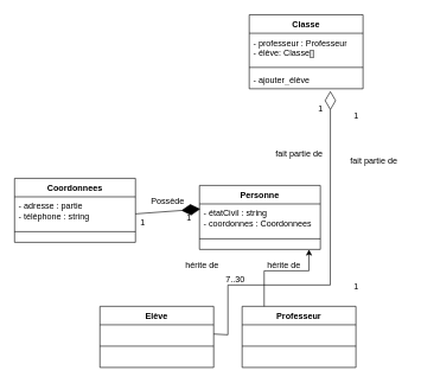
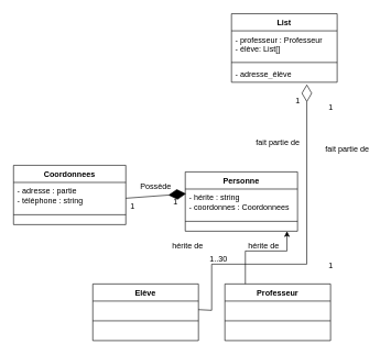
  <mxCell id="0" />
  <mxCell id="1" parent="0" />
  <mxCell id="2" value="Personne" style="swimlane;fontStyle=1;align=center;verticalAlign=top;childLayout=stackLayout;horizontal=1;startSize=26;horizontalStack=0;resizeParent=1;resizeParentMax=0;resizeLast=0;collapsible=1;marginBottom=0;whiteSpace=wrap;html=1;" vertex="1" parent="1"><mxGeometry x="280" y="260" width="170" height="90" as="geometry" /></mxCell>
- <mxCell id="3" value="- étatCivil : string&lt;div&gt;- coordonnes : Coordonnees&lt;/div&gt;&lt;div&gt;&lt;br&gt;&lt;/div&gt;" style="text;strokeColor=none;fillColor=none;align=left;verticalAlign=top;spacingLeft=4;spacingRight=4;overflow=hidden;rotatable=0;points=[[0,0.5],[1,0.5]];portConstraint=eastwest;whiteSpace=wrap;html=1;" vertex="1" parent="2"><mxGeometry y="26" width="170" height="34" as="geometry" /></mxCell>
+ <mxCell id="3" value="- hérite : string&lt;div&gt;- coordonnes : Coordonnees&lt;/div&gt;&lt;div&gt;&lt;br&gt;&lt;/div&gt;" style="text;strokeColor=none;fillColor=none;align=left;verticalAlign=top;spacingLeft=4;spacingRight=4;overflow=hidden;rotatable=0;points=[[0,0.5],[1,0.5]];portConstraint=eastwest;whiteSpace=wrap;html=1;" vertex="1" parent="2"><mxGeometry y="26" width="170" height="34" as="geometry" /></mxCell>
  <mxCell id="4" value="" style="line;strokeWidth=1;fillColor=none;align=left;verticalAlign=middle;spacingTop=-1;spacingLeft=3;spacingRight=3;rotatable=0;labelPosition=right;points=[];portConstraint=eastwest;strokeColor=inherit;" vertex="1" parent="2"><mxGeometry y="60" width="170" height="30" as="geometry" /></mxCell>
  <mxCell id="5" value="Coordonnees" style="swimlane;fontStyle=1;align=center;verticalAlign=top;childLayout=stackLayout;horizontal=1;startSize=26;horizontalStack=0;resizeParent=1;resizeParentMax=0;resizeLast=0;collapsible=1;marginBottom=0;whiteSpace=wrap;html=1;" vertex="1" parent="1"><mxGeometry y="250" width="170" height="90" as="geometry" x="20" /></mxCell>
  <mxCell id="6" value="- adresse : partie&lt;div&gt;- téléphone : string&lt;/div&gt;&lt;div&gt;&lt;br&gt;&lt;/div&gt;" style="text;strokeColor=none;fillColor=none;align=left;verticalAlign=top;spacingLeft=4;spacingRight=4;overflow=hidden;rotatable=0;points=[[0,0.5],[1,0.5]];portConstraint=eastwest;whiteSpace=wrap;html=1;" vertex="1" parent="5"><mxGeometry y="26" width="170" height="34" as="geometry" /></mxCell>
  <mxCell id="7" value="" style="line;strokeWidth=1;fillColor=none;align=left;verticalAlign=middle;spacingTop=-1;spacingLeft=3;spacingRight=3;rotatable=0;labelPosition=right;points=[];portConstraint=eastwest;strokeColor=inherit;" vertex="1" parent="5"><mxGeometry y="60" width="170" height="30" as="geometry" /></mxCell>
- <mxCell id="8" value="Classe" style="swimlane;fontStyle=1;align=center;verticalAlign=top;childLayout=stackLayout;horizontal=1;startSize=26;horizontalStack=0;resizeParent=1;resizeParentMax=0;resizeLast=0;collapsible=1;marginBottom=0;whiteSpace=wrap;html=1;" vertex="1" parent="1"><mxGeometry x="350" y="20" width="160" height="104" as="geometry" /></mxCell>
- <mxCell id="9" value="- professeur : Professeur&lt;div&gt;- élève: Classe[]&lt;/div&gt;" style="text;strokeColor=none;fillColor=none;align=left;verticalAlign=top;spacingLeft=4;spacingRight=4;overflow=hidden;rotatable=0;points=[[0,0.5],[1,0.5]];portConstraint=eastwest;whiteSpace=wrap;html=1;" vertex="1" parent="8"><mxGeometry y="26" width="160" height="44" as="geometry" /></mxCell>
+ <mxCell id="8" value="List" style="swimlane;fontStyle=1;align=center;verticalAlign=top;childLayout=stackLayout;horizontal=1;startSize=26;horizontalStack=0;resizeParent=1;resizeParentMax=0;resizeLast=0;collapsible=1;marginBottom=0;whiteSpace=wrap;html=1;" vertex="1" parent="1"><mxGeometry x="350" y="20" width="160" height="104" as="geometry" /></mxCell>
+ <mxCell id="9" value="- professeur : Professeur&lt;div&gt;- élève: List[]&lt;/div&gt;" style="text;strokeColor=none;fillColor=none;align=left;verticalAlign=top;spacingLeft=4;spacingRight=4;overflow=hidden;rotatable=0;points=[[0,0.5],[1,0.5]];portConstraint=eastwest;whiteSpace=wrap;html=1;" vertex="1" parent="8"><mxGeometry y="26" width="160" height="44" as="geometry" /></mxCell>
  <mxCell id="10" value="" style="line;strokeWidth=1;fillColor=none;align=left;verticalAlign=middle;spacingTop=-1;spacingLeft=3;spacingRight=3;rotatable=0;labelPosition=right;points=[];portConstraint=eastwest;strokeColor=inherit;" vertex="1" parent="8"><mxGeometry y="70" width="160" height="8" as="geometry" /></mxCell>
- <mxCell id="11" value="- ajouter_élève" style="text;strokeColor=none;fillColor=none;align=left;verticalAlign=top;spacingLeft=4;spacingRight=4;overflow=hidden;rotatable=0;points=[[0,0.5],[1,0.5]];portConstraint=eastwest;whiteSpace=wrap;html=1;" vertex="1" parent="8"><mxGeometry y="78" width="160" height="26" as="geometry" /></mxCell>
+ <mxCell id="11" value="- adresse_élève" style="text;strokeColor=none;fillColor=none;align=left;verticalAlign=top;spacingLeft=4;spacingRight=4;overflow=hidden;rotatable=0;points=[[0,0.5],[1,0.5]];portConstraint=eastwest;whiteSpace=wrap;html=1;" vertex="1" parent="8"><mxGeometry y="78" width="160" height="26" as="geometry" /></mxCell>
  <mxCell id="12" value="Elève" style="swimlane;fontStyle=1;align=center;verticalAlign=top;childLayout=stackLayout;horizontal=1;startSize=26;horizontalStack=0;resizeParent=1;resizeParentMax=0;resizeLast=0;collapsible=1;marginBottom=0;whiteSpace=wrap;html=1;" vertex="1" parent="1"><mxGeometry x="140" y="430" width="160" height="86" as="geometry" /></mxCell>
  <mxCell id="13" value="&lt;div&gt;&lt;br&gt;&lt;/div&gt;&lt;div&gt;&lt;br&gt;&lt;/div&gt;" style="text;strokeColor=none;fillColor=none;align=left;verticalAlign=top;spacingLeft=4;spacingRight=4;overflow=hidden;rotatable=0;points=[[0,0.5],[1,0.5]];portConstraint=eastwest;whiteSpace=wrap;html=1;" vertex="1" parent="12"><mxGeometry y="26" width="160" height="26" as="geometry" /></mxCell>
  <mxCell id="14" value="" style="line;strokeWidth=1;fillColor=none;align=left;verticalAlign=middle;spacingTop=-1;spacingLeft=3;spacingRight=3;rotatable=0;labelPosition=right;points=[];portConstraint=eastwest;strokeColor=inherit;" vertex="1" parent="12"><mxGeometry y="52" width="160" height="8" as="geometry" /></mxCell>
  <mxCell id="15" value="&lt;div&gt;&lt;br&gt;&lt;/div&gt;&lt;div&gt;&lt;br&gt;&lt;/div&gt;" style="text;strokeColor=none;fillColor=none;align=left;verticalAlign=top;spacingLeft=4;spacingRight=4;overflow=hidden;rotatable=0;points=[[0,0.5],[1,0.5]];portConstraint=eastwest;whiteSpace=wrap;html=1;" vertex="1" parent="12"><mxGeometry y="60" width="160" height="26" as="geometry" /></mxCell>
  <mxCell id="16" value="Professeur" style="swimlane;fontStyle=1;align=center;verticalAlign=top;childLayout=stackLayout;horizontal=1;startSize=26;horizontalStack=0;resizeParent=1;resizeParentMax=0;resizeLast=0;collapsible=1;marginBottom=0;whiteSpace=wrap;html=1;" vertex="1" parent="1"><mxGeometry x="340" y="430" width="160" height="86" as="geometry" /></mxCell>
  <mxCell id="17" value="&lt;div&gt;&lt;br&gt;&lt;/div&gt;&lt;div&gt;&lt;br&gt;&lt;/div&gt;" style="text;strokeColor=none;fillColor=none;align=left;verticalAlign=top;spacingLeft=4;spacingRight=4;overflow=hidden;rotatable=0;points=[[0,0.5],[1,0.5]];portConstraint=eastwest;whiteSpace=wrap;html=1;" vertex="1" parent="16"><mxGeometry y="26" width="160" height="26" as="geometry" /></mxCell>
  <mxCell id="18" value="" style="line;strokeWidth=1;fillColor=none;align=left;verticalAlign=middle;spacingTop=-1;spacingLeft=3;spacingRight=3;rotatable=0;labelPosition=right;points=[];portConstraint=eastwest;strokeColor=inherit;" vertex="1" parent="16"><mxGeometry y="52" width="160" height="8" as="geometry" /></mxCell>
  <mxCell id="19" value="&lt;div&gt;&lt;br&gt;&lt;/div&gt;&lt;div&gt;&lt;br&gt;&lt;/div&gt;" style="text;strokeColor=none;fillColor=none;align=left;verticalAlign=top;spacingLeft=4;spacingRight=4;overflow=hidden;rotatable=0;points=[[0,0.5],[1,0.5]];portConstraint=eastwest;whiteSpace=wrap;html=1;" vertex="1" parent="16"><mxGeometry y="60" width="160" height="26" as="geometry" /></mxCell>
  <mxCell id="20" value="" style="endArrow=diamondThin;endFill=1;endSize=24;html=1;rounded=0;entryX=0.007;entryY=0.212;entryDx=0;entryDy=0;entryPerimeter=0;" edge="1" parent="1" target="3"><mxGeometry width="160" relative="1" as="geometry"><mxPoint x="190" y="300" as="sourcePoint" /><mxPoint x="300" y="300" as="targetPoint" /></mxGeometry></mxCell>
  <mxCell id="21" value="Possède" style="text;html=1;align=center;verticalAlign=middle;resizable=0;points=[];autosize=1;strokeColor=none;fillColor=none;" vertex="1" parent="1"><mxGeometry x="200" y="268" width="70" height="30" as="geometry" /></mxCell>
  <mxCell id="22" value="1" style="text;html=1;align=center;verticalAlign=middle;resizable=0;points=[];autosize=1;strokeColor=none;fillColor=none;" vertex="1" parent="1"><mxGeometry x="185" y="298" width="30" height="30" as="geometry" /></mxCell>
  <mxCell id="23" value="1&lt;div&gt;&lt;br&gt;&lt;/div&gt;" style="text;html=1;align=center;verticalAlign=middle;resizable=0;points=[];autosize=1;strokeColor=none;fillColor=none;" vertex="1" parent="1"><mxGeometry x="250" y="293" width="30" height="40" as="geometry" /></mxCell>
  <mxCell id="24" value="" style="endArrow=diamondThin;endFill=0;endSize=24;html=1;rounded=0;entryX=0.713;entryY=1.123;entryDx=0;entryDy=0;entryPerimeter=0;exitX=1;exitY=0.5;exitDx=0;exitDy=0;" edge="1" parent="1" source="13" target="11"><mxGeometry width="160" relative="1" as="geometry"><mxPoint x="320" y="400" as="sourcePoint" /><mxPoint x="496" y="136" as="targetPoint" /><Array as="points"><mxPoint x="320" y="470" /><mxPoint x="320" y="400" /><mxPoint x="464" y="400" /></Array></mxGeometry></mxCell>
- <mxCell id="25" value="7..30" style="text;html=1;align=center;verticalAlign=middle;resizable=0;points=[];autosize=1;strokeColor=none;fillColor=none;" vertex="1" parent="1"><mxGeometry x="305" y="378" width="50" height="30" as="geometry" /></mxCell>
+ <mxCell id="25" value="1..30" style="text;html=1;align=center;verticalAlign=middle;resizable=0;points=[];autosize=1;strokeColor=none;fillColor=none;" vertex="1" parent="1"><mxGeometry x="305" y="378" width="50" height="30" as="geometry" /></mxCell>
  <mxCell id="26" value="1" style="text;html=1;align=center;verticalAlign=middle;resizable=0;points=[];autosize=1;strokeColor=none;fillColor=none;" vertex="1" parent="1"><mxGeometry x="435" y="138" width="30" height="30" as="geometry" /></mxCell>
  <mxCell id="27" value="1" style="text;html=1;align=center;verticalAlign=middle;resizable=0;points=[];autosize=1;strokeColor=none;fillColor=none;" vertex="1" parent="1"><mxGeometry x="485" y="148" width="30" height="30" as="geometry" /></mxCell>
  <mxCell id="28" value="1" style="text;html=1;align=center;verticalAlign=middle;resizable=0;points=[];autosize=1;strokeColor=none;fillColor=none;" vertex="1" parent="1"><mxGeometry x="485" y="388" width="30" height="30" as="geometry" /></mxCell>
  <mxCell id="29" value="fait partie de" style="text;html=1;align=center;verticalAlign=middle;resizable=0;points=[];autosize=1;strokeColor=none;fillColor=none;" vertex="1" parent="1"><mxGeometry x="480" y="210" width="90" height="30" as="geometry" /></mxCell>
  <mxCell id="30" value="fait partie de" style="text;html=1;align=center;verticalAlign=middle;resizable=0;points=[];autosize=1;strokeColor=none;fillColor=none;" vertex="1" parent="1"><mxGeometry x="375" y="200" width="90" height="30" as="geometry" /></mxCell>
  <mxCell id="31" value="hérite de&amp;nbsp;" style="text;html=1;align=center;verticalAlign=middle;resizable=0;points=[];autosize=1;strokeColor=none;fillColor=none;" vertex="1" parent="1"><mxGeometry x="250" y="358" width="70" height="30" as="geometry" /></mxCell>
  <mxCell id="32" value="" style="endArrow=classic;html=1;rounded=0;entryX=0.25;entryY=1;entryDx=0;entryDy=0;exitX=0.75;exitY=0;exitDx=0;exitDy=0;" edge="1" parent="1"><mxGeometry width="50" height="50" relative="1" as="geometry"><mxPoint x="371" y="430" as="sourcePoint" /><mxPoint x="434" y="350" as="targetPoint" /><Array as="points"><mxPoint x="371" y="380" /><mxPoint x="434" y="380" /></Array></mxGeometry></mxCell>
  <mxCell id="33" value="hérite de&amp;nbsp;" style="text;html=1;align=center;verticalAlign=middle;resizable=0;points=[];autosize=1;strokeColor=none;fillColor=none;" vertex="1" parent="1"><mxGeometry x="365" y="358" width="70" height="30" as="geometry" /></mxCell>
